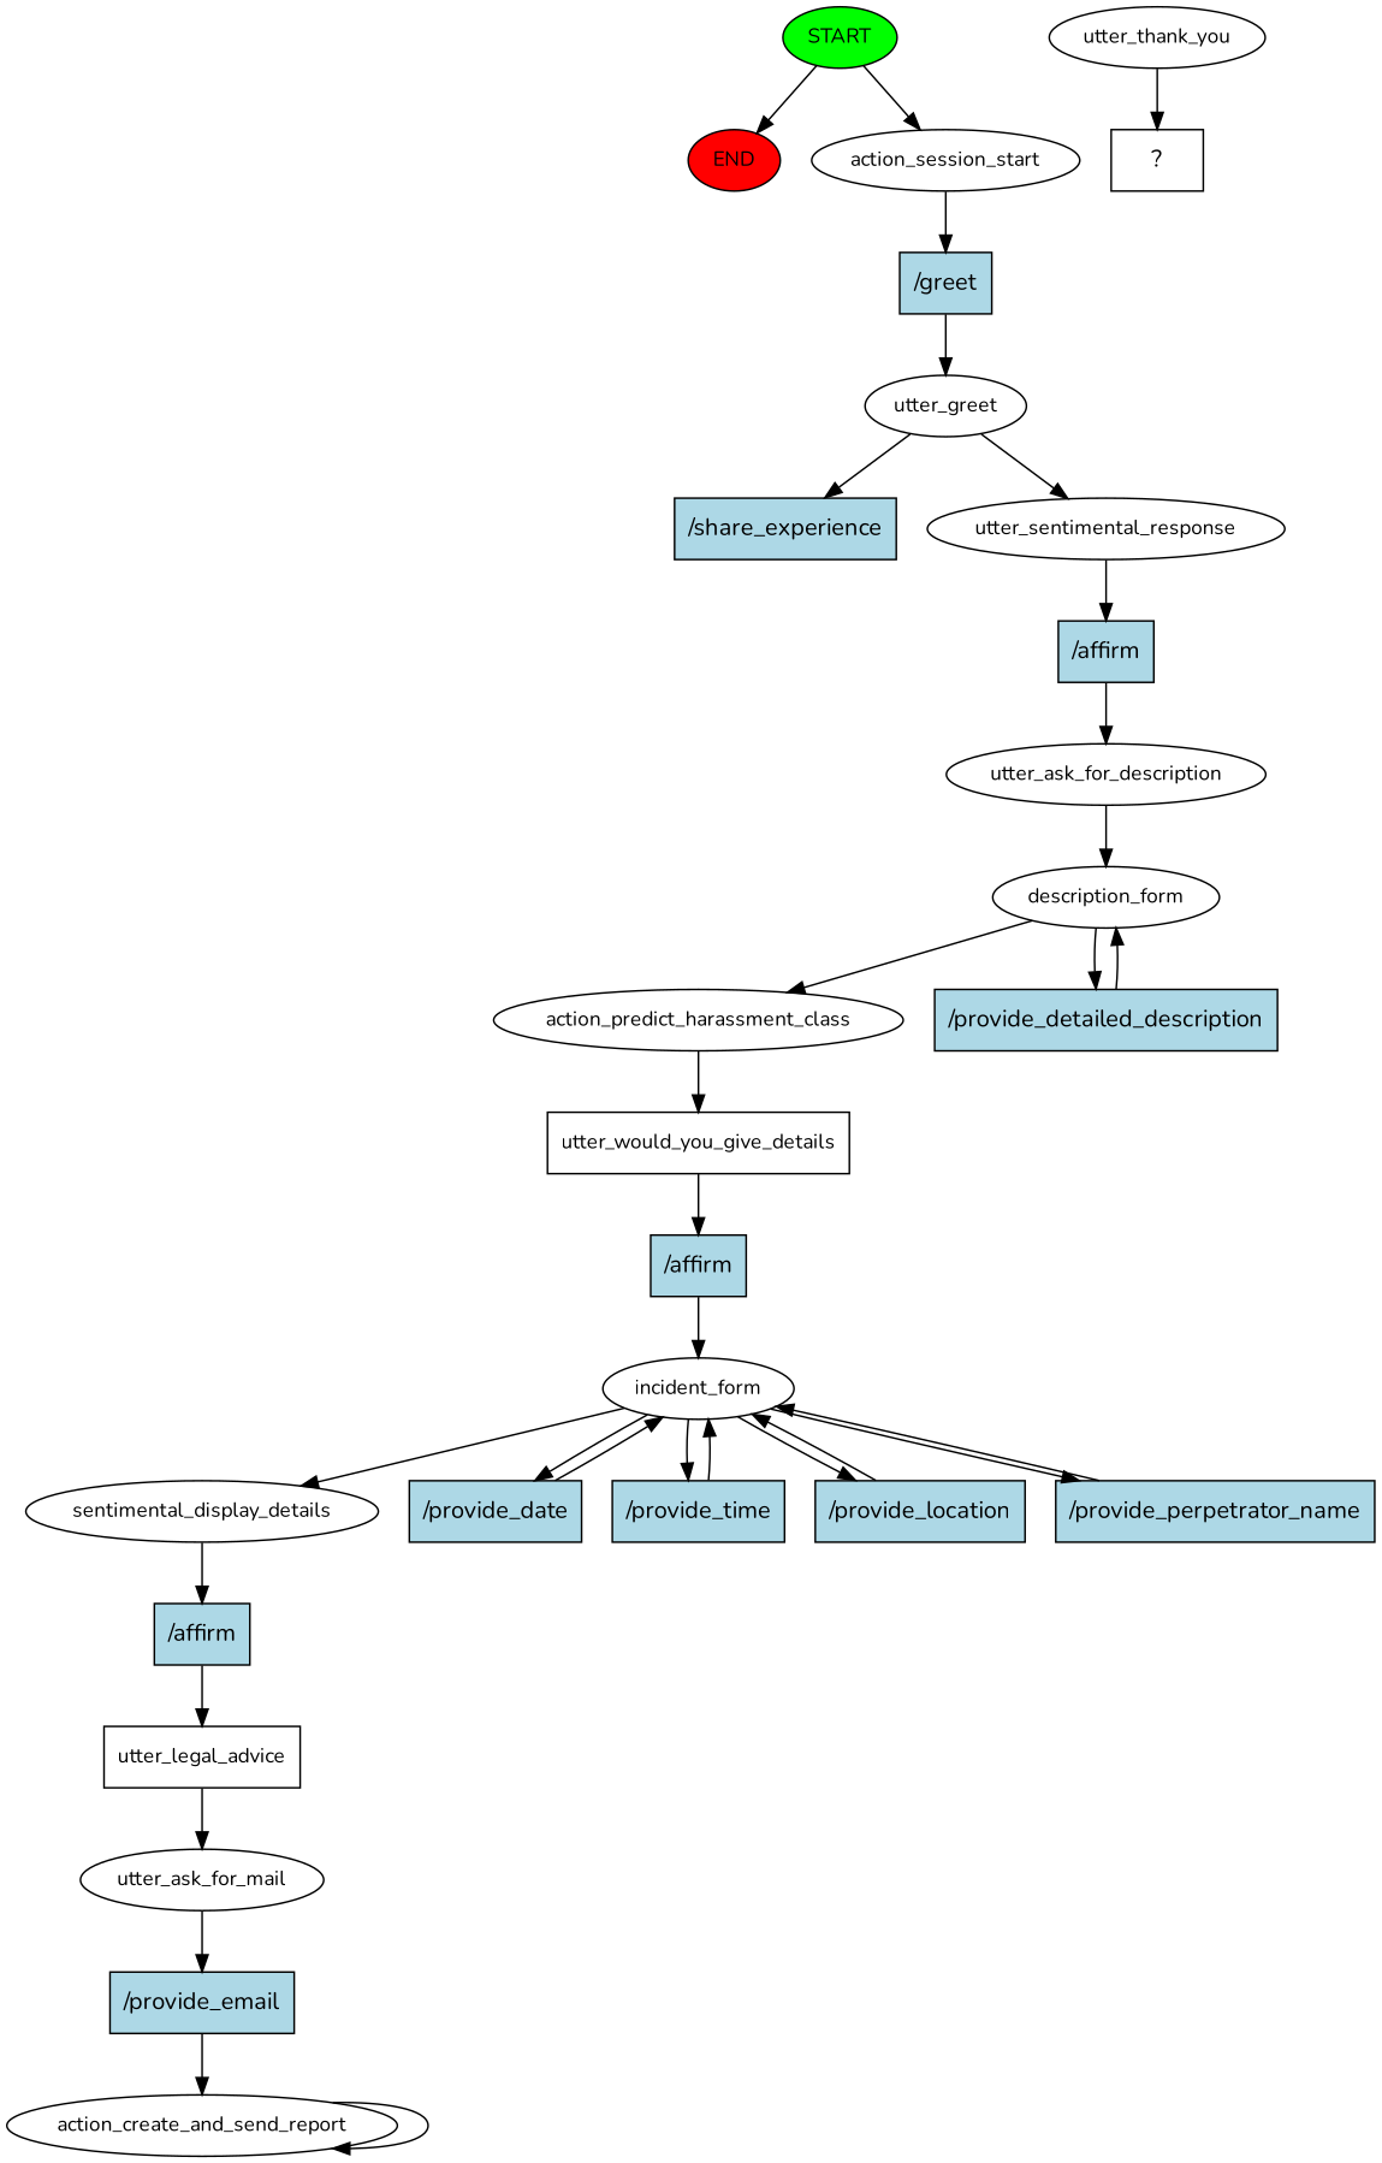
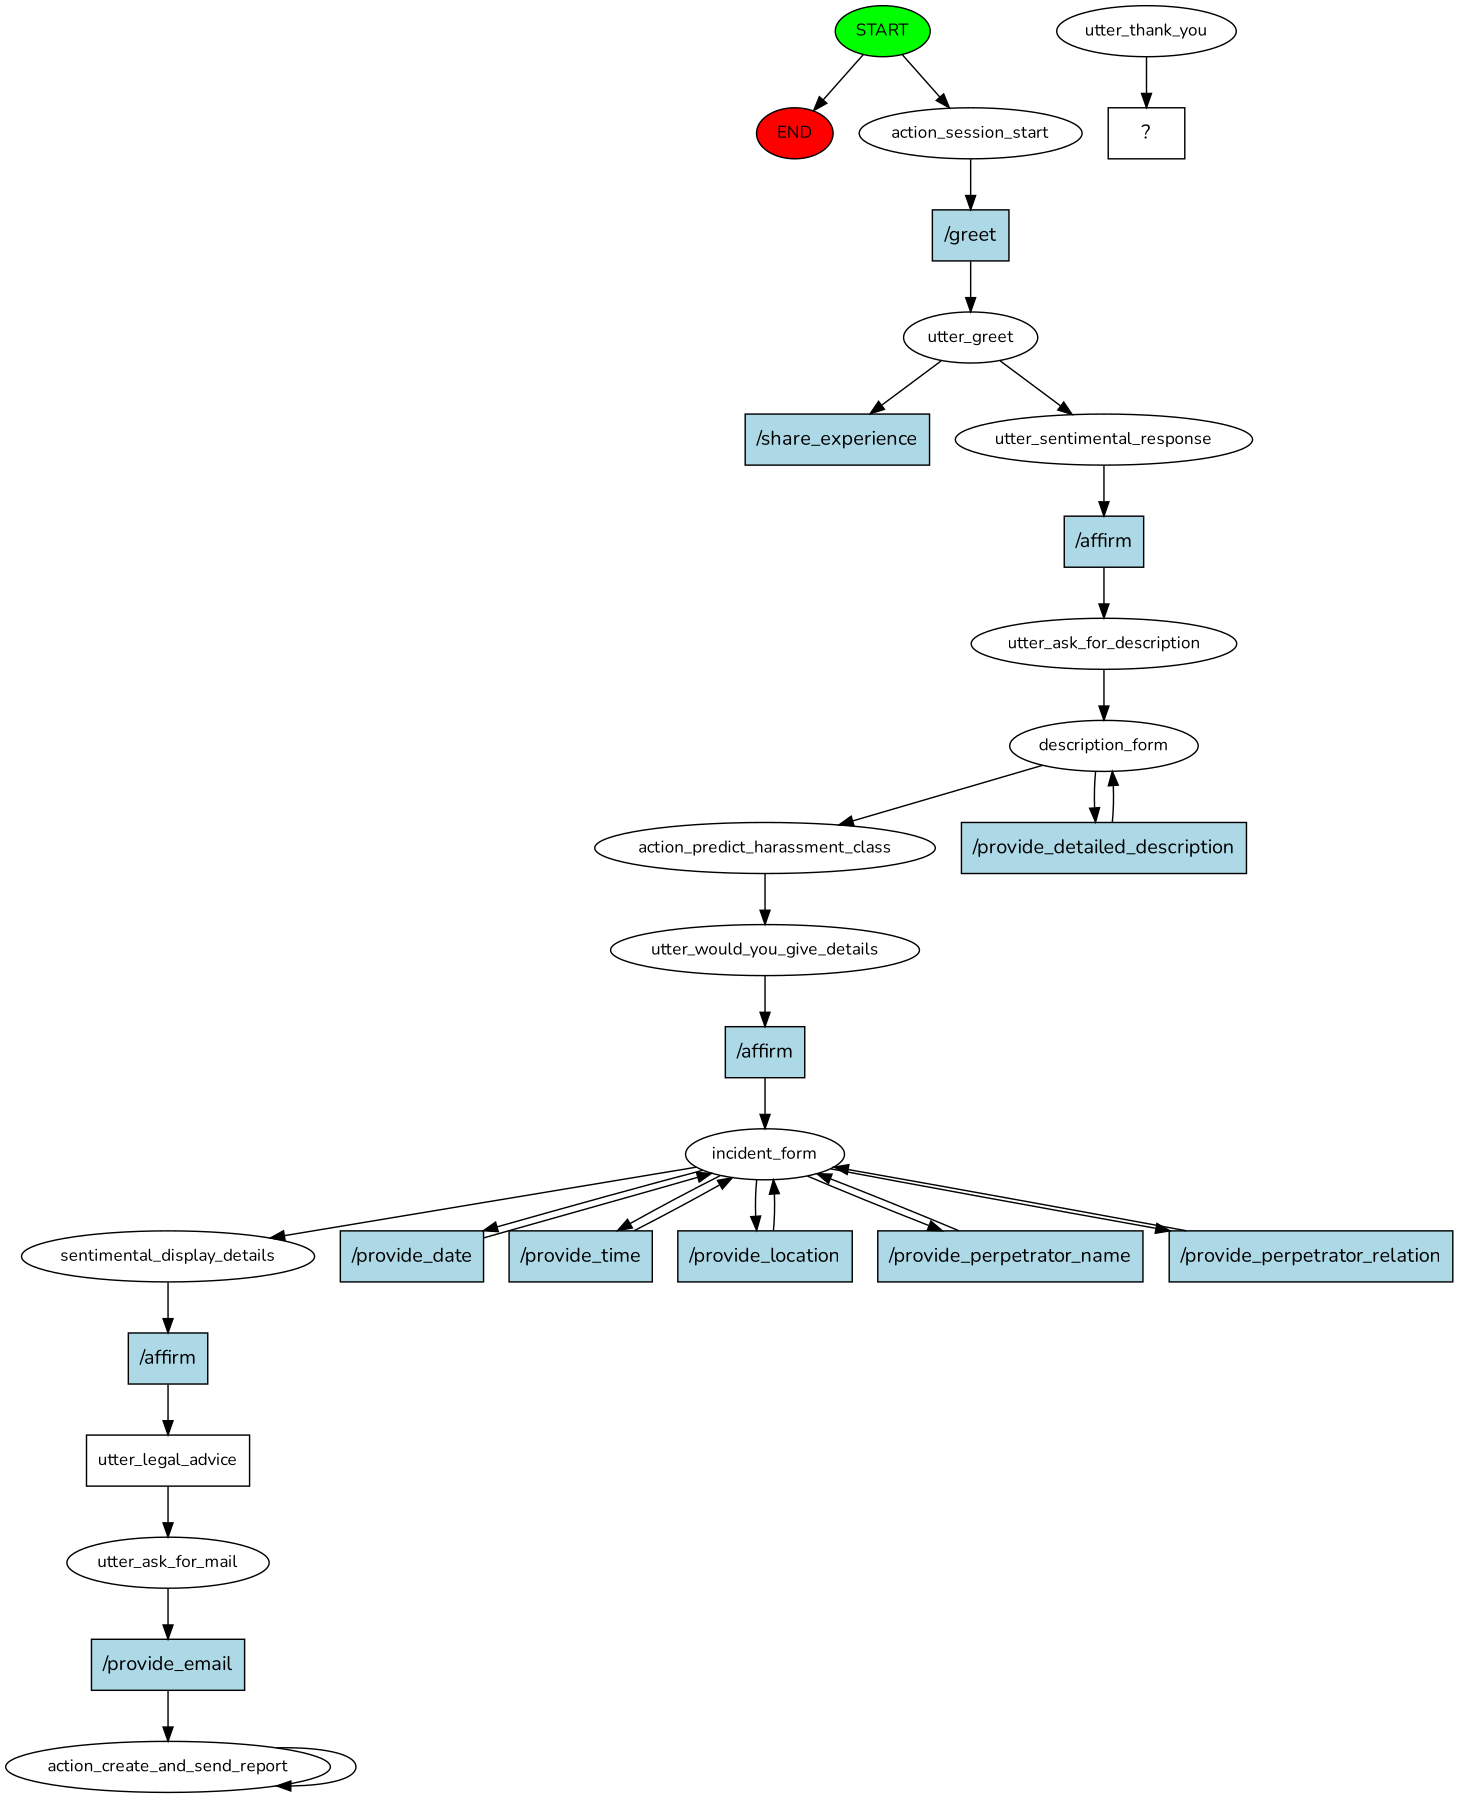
  digraph {
    fontname=Nunito
    node [fontname=Nunito fontsize=12]
    edge [fontname=Nunito]
    n1 [fillcolor=green label=START style=filled]
    n2 [fillcolor=red label=END style=filled]
    n3 [label=action_session_start]
    n4 [fillcolor=lightblue label="/greet" shape=rect style=filled fontsize=""]
    n5 [label=utter_greet]
    n6 [fillcolor=lightblue label="/share_experience" shape=rect style=filled fontsize=""]
    n7 [label=utter_sentimental_response]
    n8 [fillcolor=lightblue label="/affirm" shape=rect style=filled fontsize=""]
    n9 [label=utter_ask_for_description]
    n10 [label=description_form]
    n11 [label=action_predict_harassment_class]
    n12 [fillcolor=lightblue label="/provide_detailed_description" shape=rect style=filled fontsize=""]
-   n13 [label=utter_would_you_give_details shape=box]
+   n13 [label=utter_would_you_give_details]
    n14 [fillcolor=lightblue label="/affirm" shape=rect style=filled fontsize=""]
    n15 [label=incident_form]
    n16 [label=sentimental_display_details]
    n17 [fillcolor=lightblue label="/provide_date" shape=rect style=filled fontsize=""]
    n18 [fillcolor=lightblue label="/provide_time" shape=rect style=filled fontsize=""]
    n19 [fillcolor=lightblue label="/provide_location" shape=rect style=filled fontsize=""]
    n20 [fillcolor=lightblue label="/provide_perpetrator_name" shape=rect style=filled fontsize=""]
+   n21 [fillcolor=lightblue label="/provide_perpetrator_relation" shape=rect style=filled fontsize=""]
    n22 [fillcolor=lightblue label="/affirm" shape=rect style=filled fontsize=""]
    n23 [label=utter_legal_advice shape=box]
    n24 [label=utter_ask_for_mail]
    n25 [fillcolor=lightblue label="/provide_email" shape=rect style=filled fontsize=""]
    n26 [label=action_create_and_send_report]
    n27 [label=utter_thank_you]
    n28 [label="  ?  " shape=rect fontsize=""]
    n1 -> n2
    n1 -> n3
    n3 -> n4
    n4 -> n5
    n5 -> n6
    n5 -> n7
    n7 -> n8
    n8 -> n9
    n9 -> n10
    n10 -> n11
    n10 -> n12
    n11 -> n13
    n12 -> n10
    n13 -> n14
    n14 -> n15
    n15 -> n16
    n15 -> n17
    n15 -> n18
    n15 -> n19
    n15 -> n20
+   n15 -> n21
    n16 -> n22
    n17 -> n15
    n18 -> n15
    n19 -> n15
    n20 -> n15
+   n21 -> n15
    n22 -> n23
    n23 -> n24
    n24 -> n25
    n25 -> n26
    n26 -> n26
    n27 -> n28
  }
